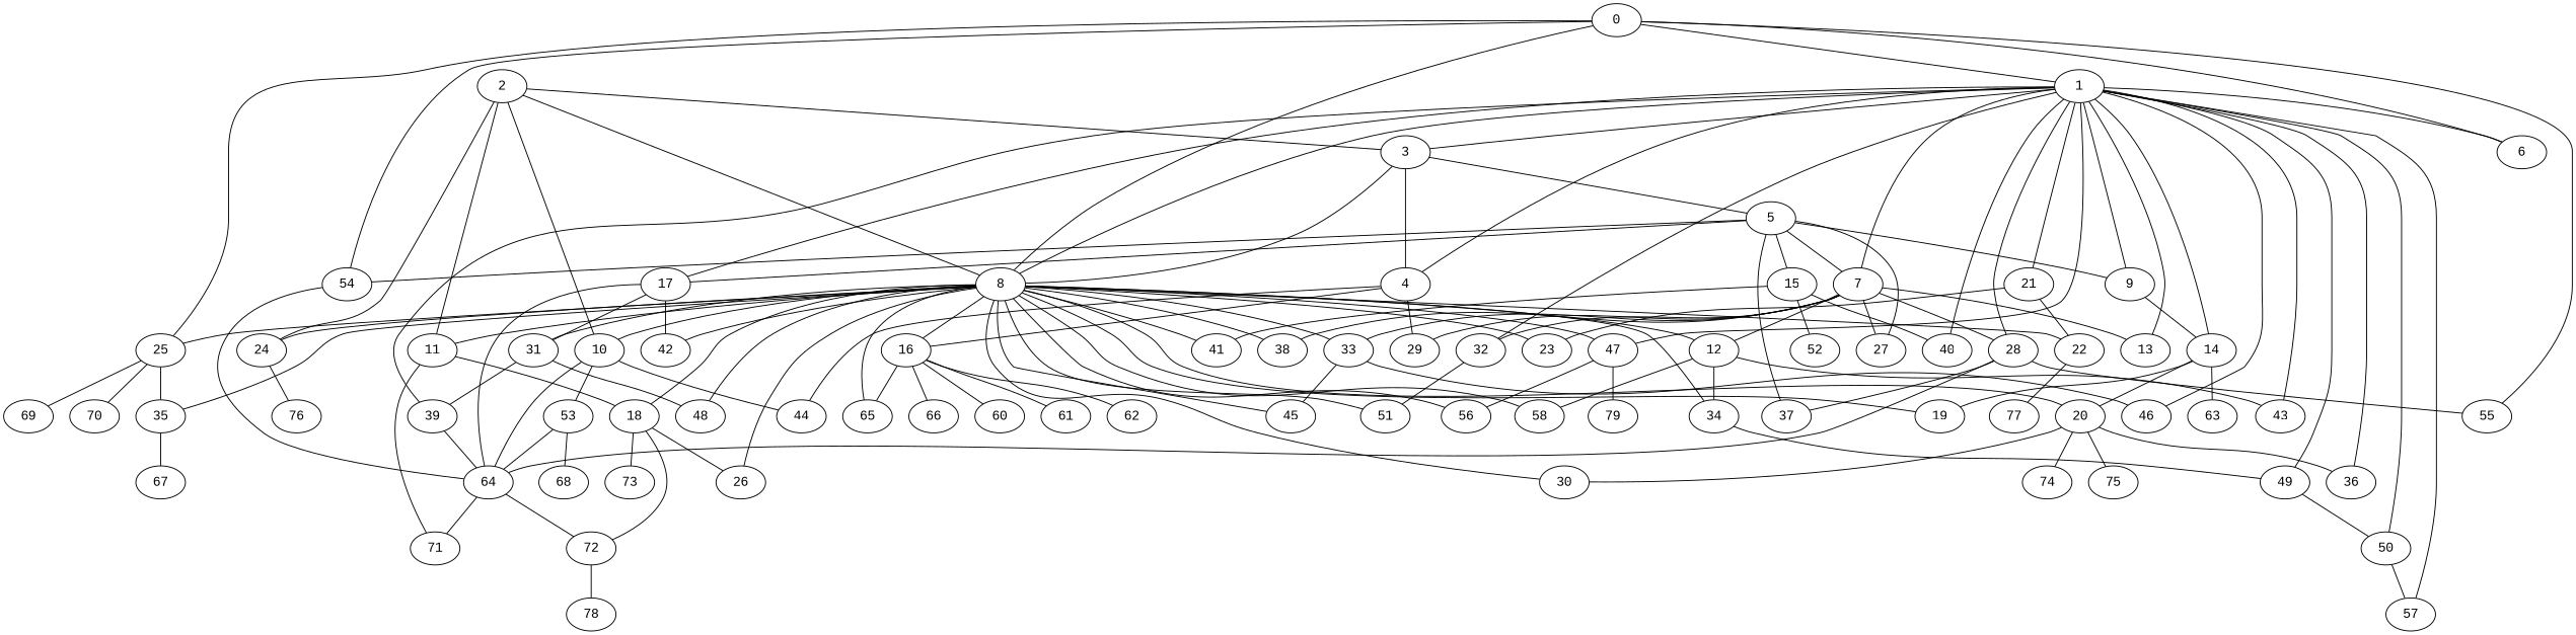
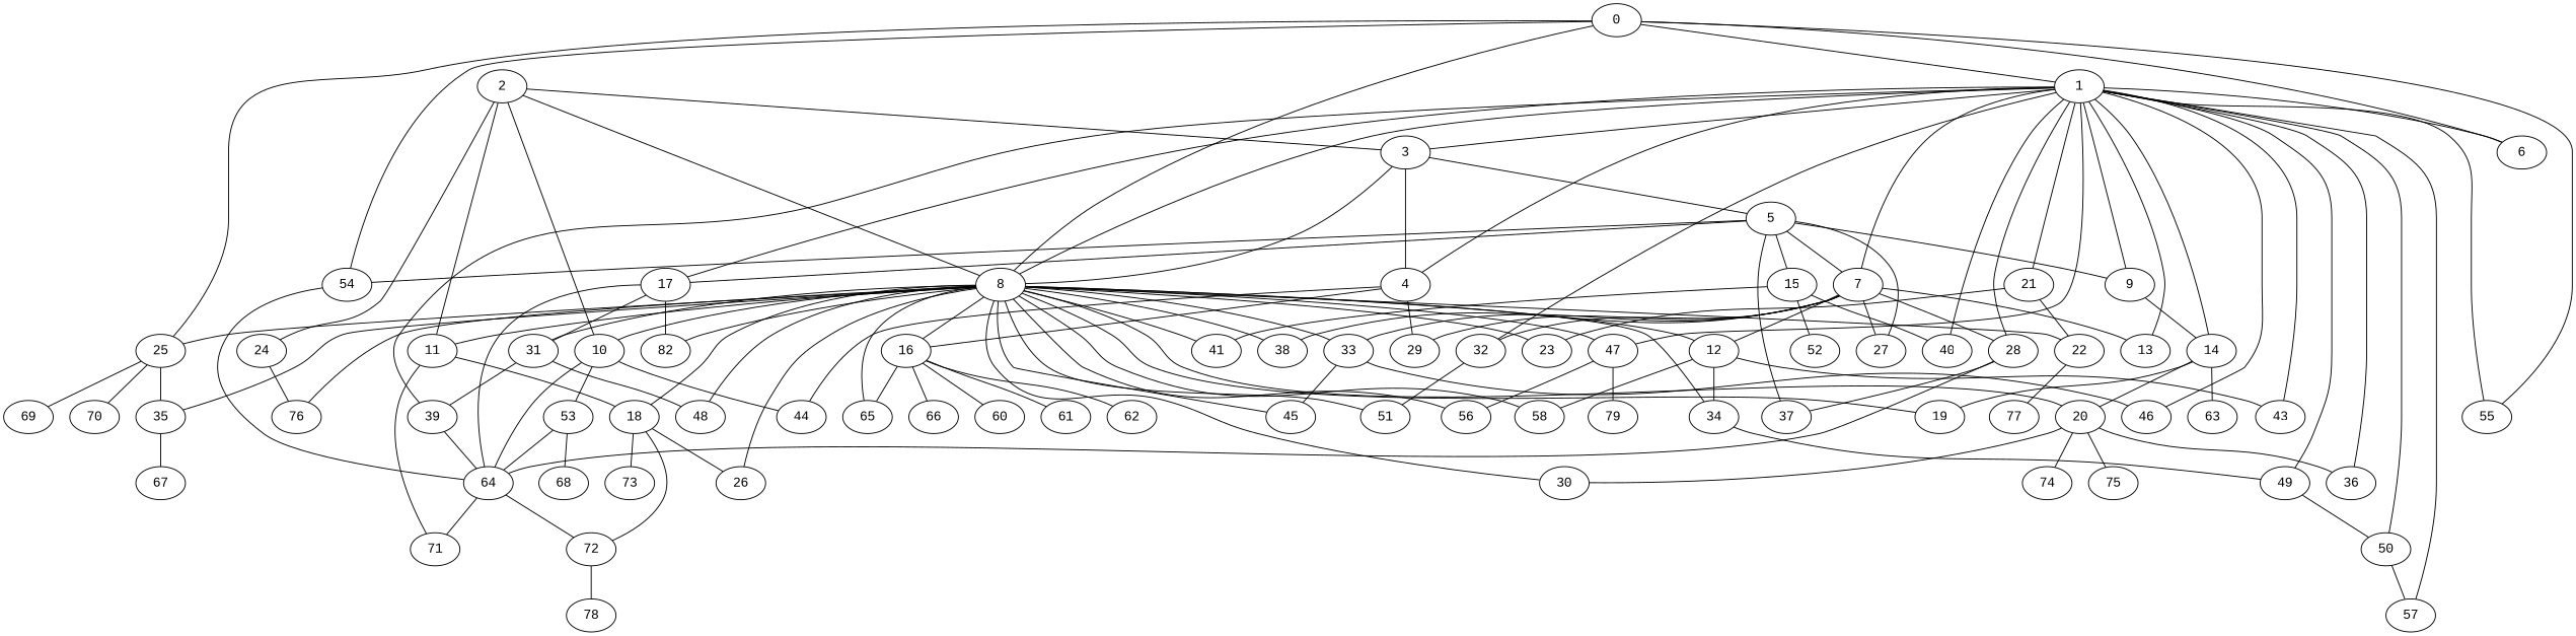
  graph {
    fontname="Liberation Mono"
    node [fontname="Liberation Mono"]
    edge [fontname="Liberation Mono"]
    8
    65
    18
    10
    24
    11
    12
    25
    22
    20
    26
    16
    19
    23
    30
    31
    38
-   42
+   42 [label=82]
    41
    33
    34
    45
    48
    51
    35
    47
    56
    58
    72
    73
    64
    44
    53
    76
    71
    43
    69
    70
    77
    36
    74
    75
    60
    61
    62
    66
    39
    46
    49
    67
    79
    78
    68
    50
    0
    1
    54
    6
    55
    3
    4
    7
    14
    17
    9
    21
    13
    32
    28
    40
    57
    5
    29
    27
    63
    37
    15
    2
    52
    8 -- 65
    8 -- 18
    8 -- 10
-   8 -- 24
+   8 -- 76
    8 -- 11
    8 -- 12
    8 -- 25
    8 -- 22
    8 -- 20
    8 -- 26
    8 -- 16
    8 -- 19
    8 -- 23
    8 -- 30
    8 -- 31
    8 -- 38
    8 -- 42
    8 -- 41
    8 -- 33
    8 -- 34
    8 -- 45
    8 -- 48
    8 -- 51
    8 -- 35
    8 -- 47
    8 -- 56
    8 -- 58
    18 -- 26
    18 -- 72
    18 -- 73
    10 -- 64
    10 -- 44
    10 -- 53
    24 -- 76
    11 -- 18
    11 -- 71
    12 -- 34
    12 -- 58
    12 -- 43
    25 -- 35
    25 -- 69
    25 -- 70
    22 -- 77
    20 -- 30
    20 -- 36
    20 -- 74
    20 -- 75
    16 -- 65
    16 -- 60
    16 -- 61
    16 -- 62
    16 -- 66
    31 -- 48
    31 -- 39
    33 -- 45
    33 -- 46
    34 -- 49
    35 -- 67
    47 -- 56
    47 -- 79
    72 -- 78
    64 -- 72
    64 -- 71
    53 -- 64
    53 -- 68
    39 -- 64
    49 -- 50
    50 -- 57
    0 -- 8
    0 -- 25
    0 -- 1
    0 -- 54
    0 -- 6
    0 -- 55
    1 -- 8
    1 -- 47
    1 -- 43
    1 -- 36
    1 -- 39
    1 -- 46
    1 -- 49
    1 -- 50
    1 -- 6
-   28 -- 55
+   1 -- 55
    1 -- 3
    1 -- 4
    1 -- 7
    1 -- 14
    1 -- 17
    1 -- 9
    1 -- 21
    1 -- 13
    1 -- 32
    1 -- 28
    1 -- 40
    1 -- 57
    54 -- 64
    3 -- 8
    3 -- 4
    3 -- 5
    4 -- 16
    4 -- 44
    4 -- 29
    7 -- 12
    7 -- 38
    7 -- 33
    7 -- 13
    7 -- 32
    7 -- 28
    7 -- 29
    7 -- 27
    14 -- 20
    14 -- 19
    14 -- 63
    17 -- 31
    17 -- 42
    17 -- 64
    9 -- 14
    21 -- 22
    21 -- 23
    32 -- 51
    28 -- 64
    28 -- 37
    5 -- 54
    5 -- 7
    5 -- 17
    5 -- 9
    5 -- 27
    5 -- 37
    5 -- 15
    15 -- 41
    15 -- 40
    15 -- 52
    2 -- 8
    2 -- 10
    2 -- 24
    2 -- 11
    2 -- 3
  }
